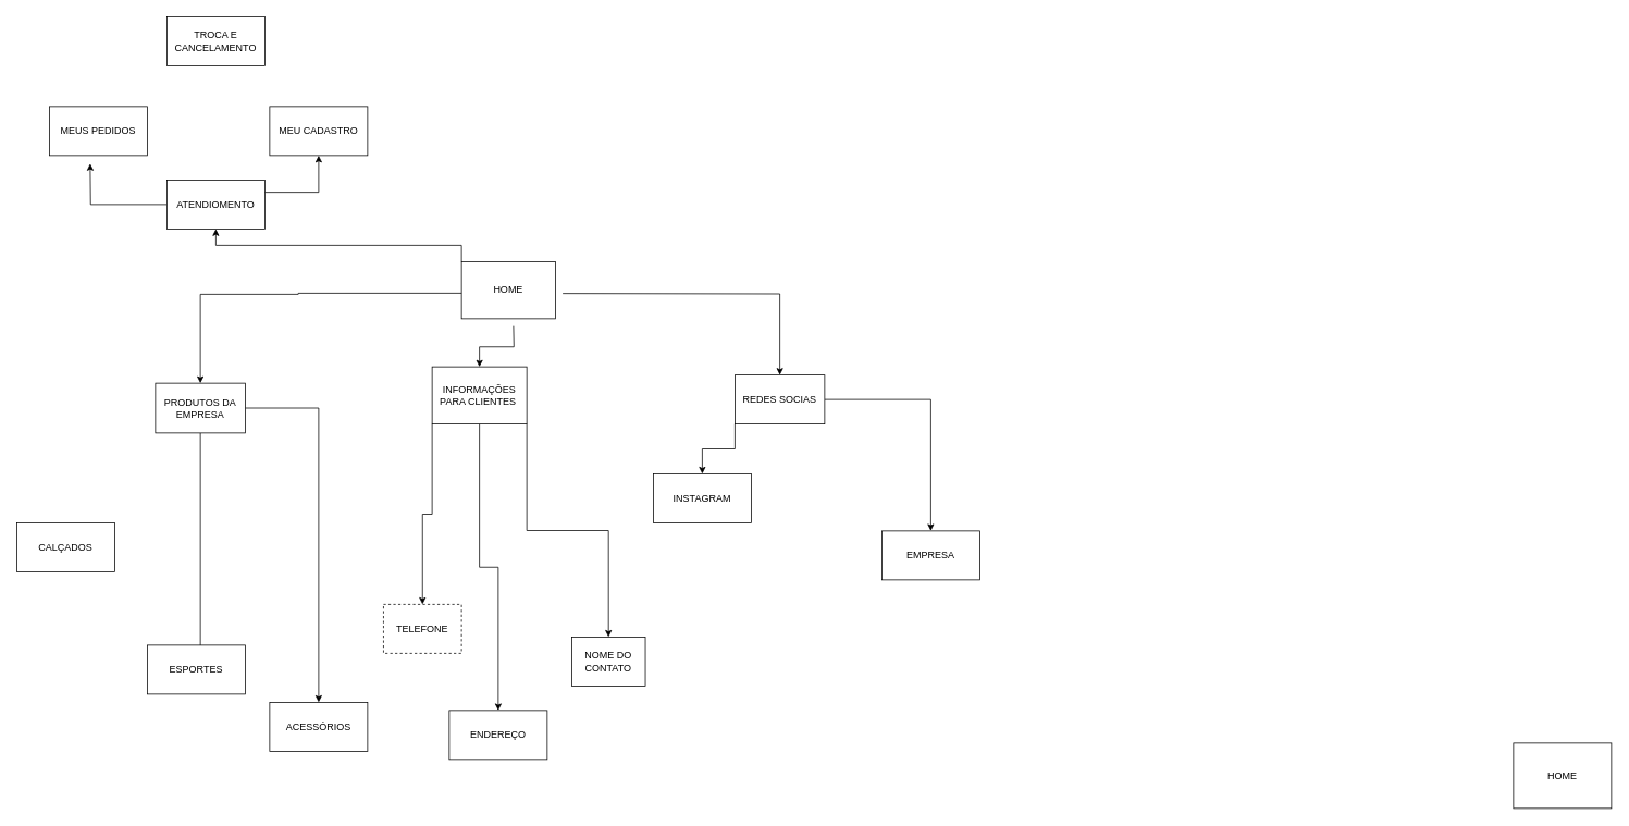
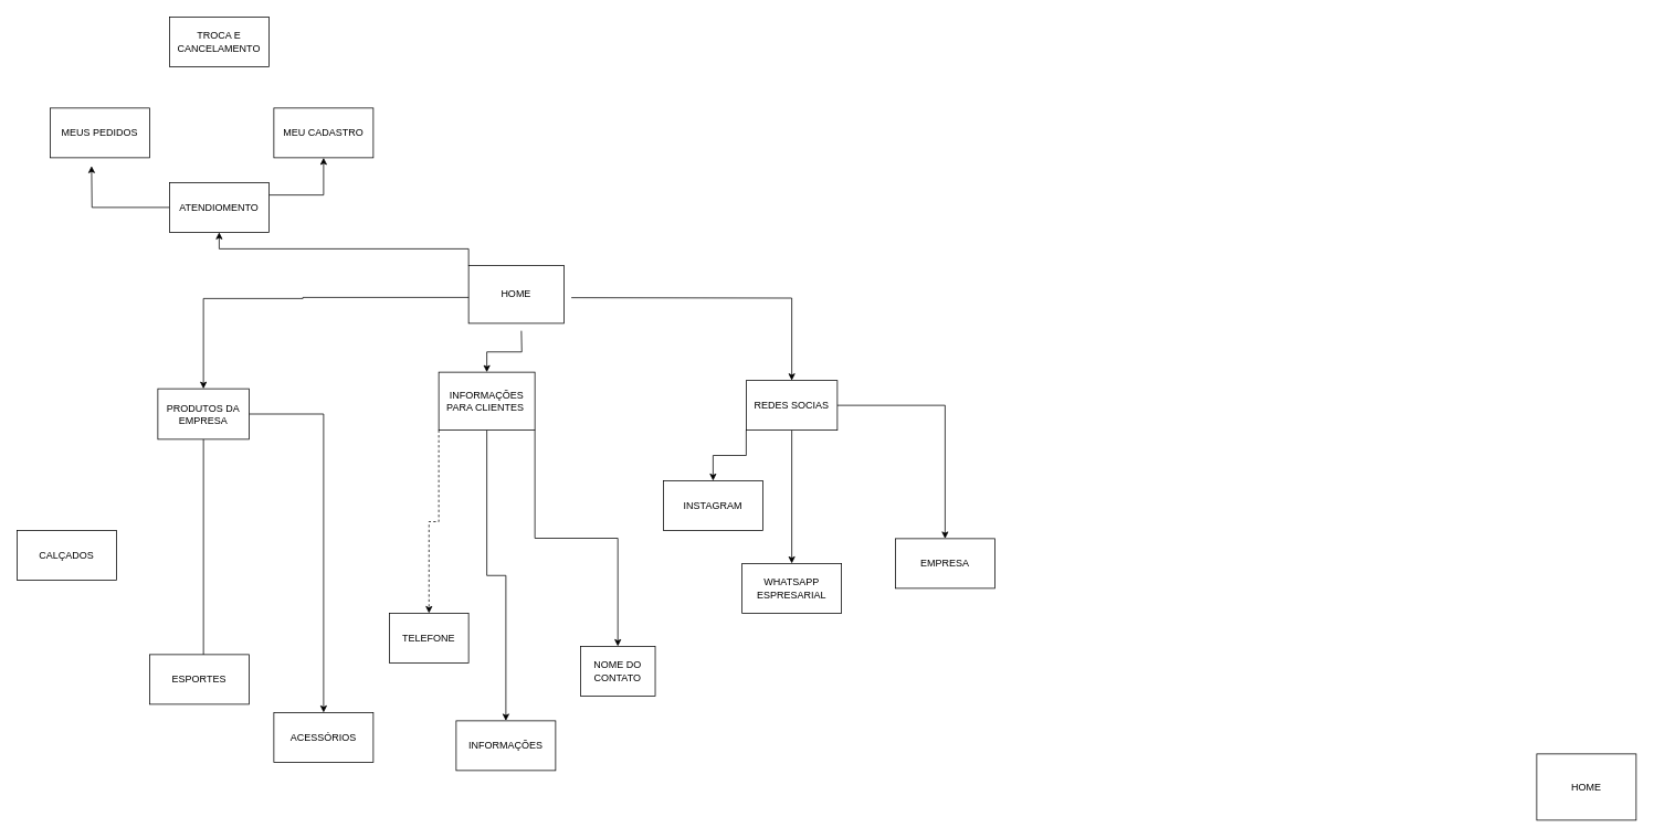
  <mxCell id="0" />
  <mxCell id="1" parent="0" />
  <mxCell id="2" style="edgeStyle=orthogonalEdgeStyle;rounded=0;orthogonalLoop=1;jettySize=auto;html=1;" edge="1" parent="1" target="8"><mxGeometry relative="1" as="geometry"><mxPoint x="569" y="358.667" as="sourcePoint" /><Array as="points"><mxPoint x="365" y="359" /><mxPoint x="240" y="360" /></Array></mxGeometry></mxCell>
  <mxCell id="3" style="edgeStyle=orthogonalEdgeStyle;rounded=0;orthogonalLoop=1;jettySize=auto;html=1;exitX=1;exitY=0.5;exitDx=0;exitDy=0;" edge="1" parent="1" target="12"><mxGeometry relative="1" as="geometry"><mxPoint x="689" y="359" as="sourcePoint" /></mxGeometry></mxCell>
  <mxCell id="4" style="edgeStyle=orthogonalEdgeStyle;rounded=0;orthogonalLoop=1;jettySize=auto;html=1;" edge="1" parent="1" target="18"><mxGeometry relative="1" as="geometry"><mxPoint x="629" y="459" as="targetPoint" /><mxPoint x="628.667" y="399" as="sourcePoint" /></mxGeometry></mxCell>
  <mxCell id="5" value="&lt;font style=&quot;vertical-align: inherit;&quot;&gt;&lt;font style=&quot;vertical-align: inherit;&quot;&gt;HOME&lt;/font&gt;&lt;/font&gt;" style="rounded=0;whiteSpace=wrap;html=1;" vertex="1" parent="1"><mxGeometry x="1854" y="910" width="120" height="80" as="geometry" /></mxCell>
  <mxCell id="6" style="edgeStyle=orthogonalEdgeStyle;rounded=0;orthogonalLoop=1;jettySize=auto;html=1;entryX=0.542;entryY=0.5;entryDx=0;entryDy=0;entryPerimeter=0;" edge="1" parent="1" source="8" target="23"><mxGeometry relative="1" as="geometry" /></mxCell>
  <mxCell id="7" style="edgeStyle=orthogonalEdgeStyle;rounded=0;orthogonalLoop=1;jettySize=auto;html=1;" edge="1" parent="1" source="8" target="25"><mxGeometry relative="1" as="geometry"><mxPoint x="390" y="890" as="targetPoint" /></mxGeometry></mxCell>
  <mxCell id="8" value="&lt;font style=&quot;vertical-align: inherit;&quot;&gt;&lt;font style=&quot;vertical-align: inherit;&quot;&gt;PRODUTOS DA EMPRESA&lt;/font&gt;&lt;/font&gt;" style="rounded=0;whiteSpace=wrap;html=1;" vertex="1" parent="1"><mxGeometry x="190" y="469" width="110" height="61" as="geometry" /></mxCell>
+ <mxCell id="9" style="edgeStyle=orthogonalEdgeStyle;rounded=0;orthogonalLoop=1;jettySize=auto;html=1;" edge="1" parent="1" source="12" target="13"><mxGeometry relative="1" as="geometry"><mxPoint x="885" y="659" as="targetPoint" /></mxGeometry></mxCell>
  <mxCell id="10" style="edgeStyle=orthogonalEdgeStyle;rounded=0;orthogonalLoop=1;jettySize=auto;html=1;exitX=0;exitY=1;exitDx=0;exitDy=0;" edge="1" parent="1" source="12" target="14"><mxGeometry relative="1" as="geometry"><mxPoint x="765" y="599" as="targetPoint" /></mxGeometry></mxCell>
  <mxCell id="11" style="edgeStyle=orthogonalEdgeStyle;rounded=0;orthogonalLoop=1;jettySize=auto;html=1;" edge="1" parent="1" source="12" target="27"><mxGeometry relative="1" as="geometry"><mxPoint x="1140" y="680" as="targetPoint" /></mxGeometry></mxCell>
  <mxCell id="12" value="&lt;font style=&quot;vertical-align: inherit;&quot;&gt;&lt;font style=&quot;vertical-align: inherit;&quot;&gt;REDES SOCIAS&lt;/font&gt;&lt;/font&gt;" style="rounded=0;whiteSpace=wrap;html=1;" vertex="1" parent="1"><mxGeometry x="900" y="459" width="110" height="60" as="geometry" /></mxCell>
+ <mxCell id="13" value="&lt;font style=&quot;vertical-align: inherit;&quot;&gt;&lt;font style=&quot;vertical-align: inherit;&quot;&gt;WHATSAPP&lt;br&gt;ESPRESARIAL&lt;br&gt;&lt;/font&gt;&lt;/font&gt;" style="rounded=0;whiteSpace=wrap;html=1;" vertex="1" parent="1"><mxGeometry x="895" y="680" width="120" height="60" as="geometry" /></mxCell>
  <mxCell id="14" value="&lt;font style=&quot;vertical-align: inherit;&quot;&gt;&lt;font style=&quot;vertical-align: inherit;&quot;&gt;INSTAGRAM&lt;/font&gt;&lt;/font&gt;" style="rounded=0;whiteSpace=wrap;html=1;" vertex="1" parent="1"><mxGeometry x="800" y="580" width="120" height="60" as="geometry" /></mxCell>
  <mxCell id="15" style="edgeStyle=orthogonalEdgeStyle;rounded=0;orthogonalLoop=1;jettySize=auto;html=1;" edge="1" parent="1" source="18" target="26"><mxGeometry relative="1" as="geometry"><mxPoint x="610" y="900" as="targetPoint" /></mxGeometry></mxCell>
- <mxCell id="16" style="edgeStyle=orthogonalEdgeStyle;rounded=0;orthogonalLoop=1;jettySize=auto;html=1;exitX=0;exitY=1;exitDx=0;exitDy=0;" edge="1" parent="1" source="18" target="19"><mxGeometry relative="1" as="geometry"><mxPoint x="569.421" y="569" as="targetPoint" /></mxGeometry></mxCell>
+ <mxCell id="16" style="edgeStyle=orthogonalEdgeStyle;rounded=0;orthogonalLoop=1;jettySize=auto;html=1;exitX=0;exitY=1;exitDx=0;exitDy=0;dashed=1;" edge="1" parent="1" source="18" target="19"><mxGeometry relative="1" as="geometry"><mxPoint x="569.421" y="569" as="targetPoint" /></mxGeometry></mxCell>
  <mxCell id="17" style="edgeStyle=orthogonalEdgeStyle;rounded=0;orthogonalLoop=1;jettySize=auto;html=1;exitX=1;exitY=1;exitDx=0;exitDy=0;" edge="1" parent="1" source="18" target="20"><mxGeometry relative="1" as="geometry"><mxPoint x="685.211" y="689" as="targetPoint" /></mxGeometry></mxCell>
  <mxCell id="18" value="&lt;font style=&quot;vertical-align: inherit;&quot;&gt;&lt;font style=&quot;vertical-align: inherit;&quot;&gt;INFORMAÇÕES PARA CLIENTES&amp;nbsp;&lt;/font&gt;&lt;/font&gt;" style="rounded=0;whiteSpace=wrap;html=1;" vertex="1" parent="1"><mxGeometry x="529" y="449" width="116" height="70" as="geometry" /></mxCell>
- <mxCell id="19" value="&lt;font style=&quot;vertical-align: inherit;&quot;&gt;&lt;font style=&quot;vertical-align: inherit;&quot;&gt;TELEFONE&lt;/font&gt;&lt;/font&gt;" style="rounded=0;whiteSpace=wrap;html=1;dashed=1;" vertex="1" parent="1"><mxGeometry x="469.42" y="740" width="95.58" height="60" as="geometry" /></mxCell>
+ <mxCell id="19" value="&lt;font style=&quot;vertical-align: inherit;&quot;&gt;&lt;font style=&quot;vertical-align: inherit;&quot;&gt;TELEFONE&lt;/font&gt;&lt;/font&gt;" style="rounded=0;whiteSpace=wrap;html=1;" vertex="1" parent="1"><mxGeometry x="469.42" y="740" width="95.58" height="60" as="geometry" /></mxCell>
  <mxCell id="20" value="NOME DO CONTATO" style="rounded=0;whiteSpace=wrap;html=1;" vertex="1" parent="1"><mxGeometry x="700" y="780" width="90.21" height="60" as="geometry" /></mxCell>
  <mxCell id="21" style="edgeStyle=orthogonalEdgeStyle;rounded=0;orthogonalLoop=1;jettySize=auto;html=1;exitX=0;exitY=0;exitDx=0;exitDy=0;" edge="1" parent="1" source="22" target="30"><mxGeometry relative="1" as="geometry"><mxPoint x="370" y="250" as="targetPoint" /></mxGeometry></mxCell>
  <mxCell id="22" value="HOME" style="rounded=0;whiteSpace=wrap;html=1;" vertex="1" parent="1"><mxGeometry x="565" y="320" width="115" height="70" as="geometry" /></mxCell>
  <mxCell id="23" value="ESPORTES" style="rounded=0;whiteSpace=wrap;html=1;" vertex="1" parent="1"><mxGeometry x="180" y="790" width="120" height="60" as="geometry" /></mxCell>
  <mxCell id="24" value="CALÇADOS" style="rounded=0;whiteSpace=wrap;html=1;" vertex="1" parent="1"><mxGeometry x="20" y="640" width="120" height="60" as="geometry" /></mxCell>
  <mxCell id="25" value="ACESSÓRIOS" style="rounded=0;whiteSpace=wrap;html=1;" vertex="1" parent="1"><mxGeometry x="330" y="860" width="120" height="60" as="geometry" /></mxCell>
- <mxCell id="26" value="ENDEREÇO" style="rounded=0;whiteSpace=wrap;html=1;" vertex="1" parent="1"><mxGeometry x="550" y="870" width="120" height="60" as="geometry" /></mxCell>
+ <mxCell id="26" value="INFORMAÇÕES" style="rounded=0;whiteSpace=wrap;html=1;" vertex="1" parent="1"><mxGeometry x="550" y="870" width="120" height="60" as="geometry" /></mxCell>
  <mxCell id="27" value="EMPRESA" style="rounded=0;whiteSpace=wrap;html=1;" vertex="1" parent="1"><mxGeometry x="1080" y="650" width="120" height="60" as="geometry" /></mxCell>
  <mxCell id="28" style="edgeStyle=orthogonalEdgeStyle;rounded=0;orthogonalLoop=1;jettySize=auto;html=1;exitX=1;exitY=0.25;exitDx=0;exitDy=0;" edge="1" parent="1" source="30" target="33"><mxGeometry relative="1" as="geometry"><mxPoint x="500" y="180" as="targetPoint" /></mxGeometry></mxCell>
  <mxCell id="29" style="edgeStyle=orthogonalEdgeStyle;rounded=0;orthogonalLoop=1;jettySize=auto;html=1;" edge="1" parent="1" source="30"><mxGeometry relative="1" as="geometry"><mxPoint x="110" y="200" as="targetPoint" /></mxGeometry></mxCell>
  <mxCell id="30" value="ATENDIOMENTO" style="rounded=0;whiteSpace=wrap;html=1;" vertex="1" parent="1"><mxGeometry x="204" y="220" width="120" height="60" as="geometry" /></mxCell>
  <mxCell id="31" value="MEUS PEDIDOS" style="rounded=0;whiteSpace=wrap;html=1;" vertex="1" parent="1"><mxGeometry x="60" y="130" width="120" height="60" as="geometry" /></mxCell>
  <mxCell id="32" value="TROCA E CANCELAMENTO" style="rounded=0;whiteSpace=wrap;html=1;" vertex="1" parent="1"><mxGeometry x="204" y="20" width="120" height="60" as="geometry" /></mxCell>
  <mxCell id="33" value="MEU CADASTRO" style="rounded=0;whiteSpace=wrap;html=1;" vertex="1" parent="1"><mxGeometry x="330" y="130" width="120" height="60" as="geometry" /></mxCell>
